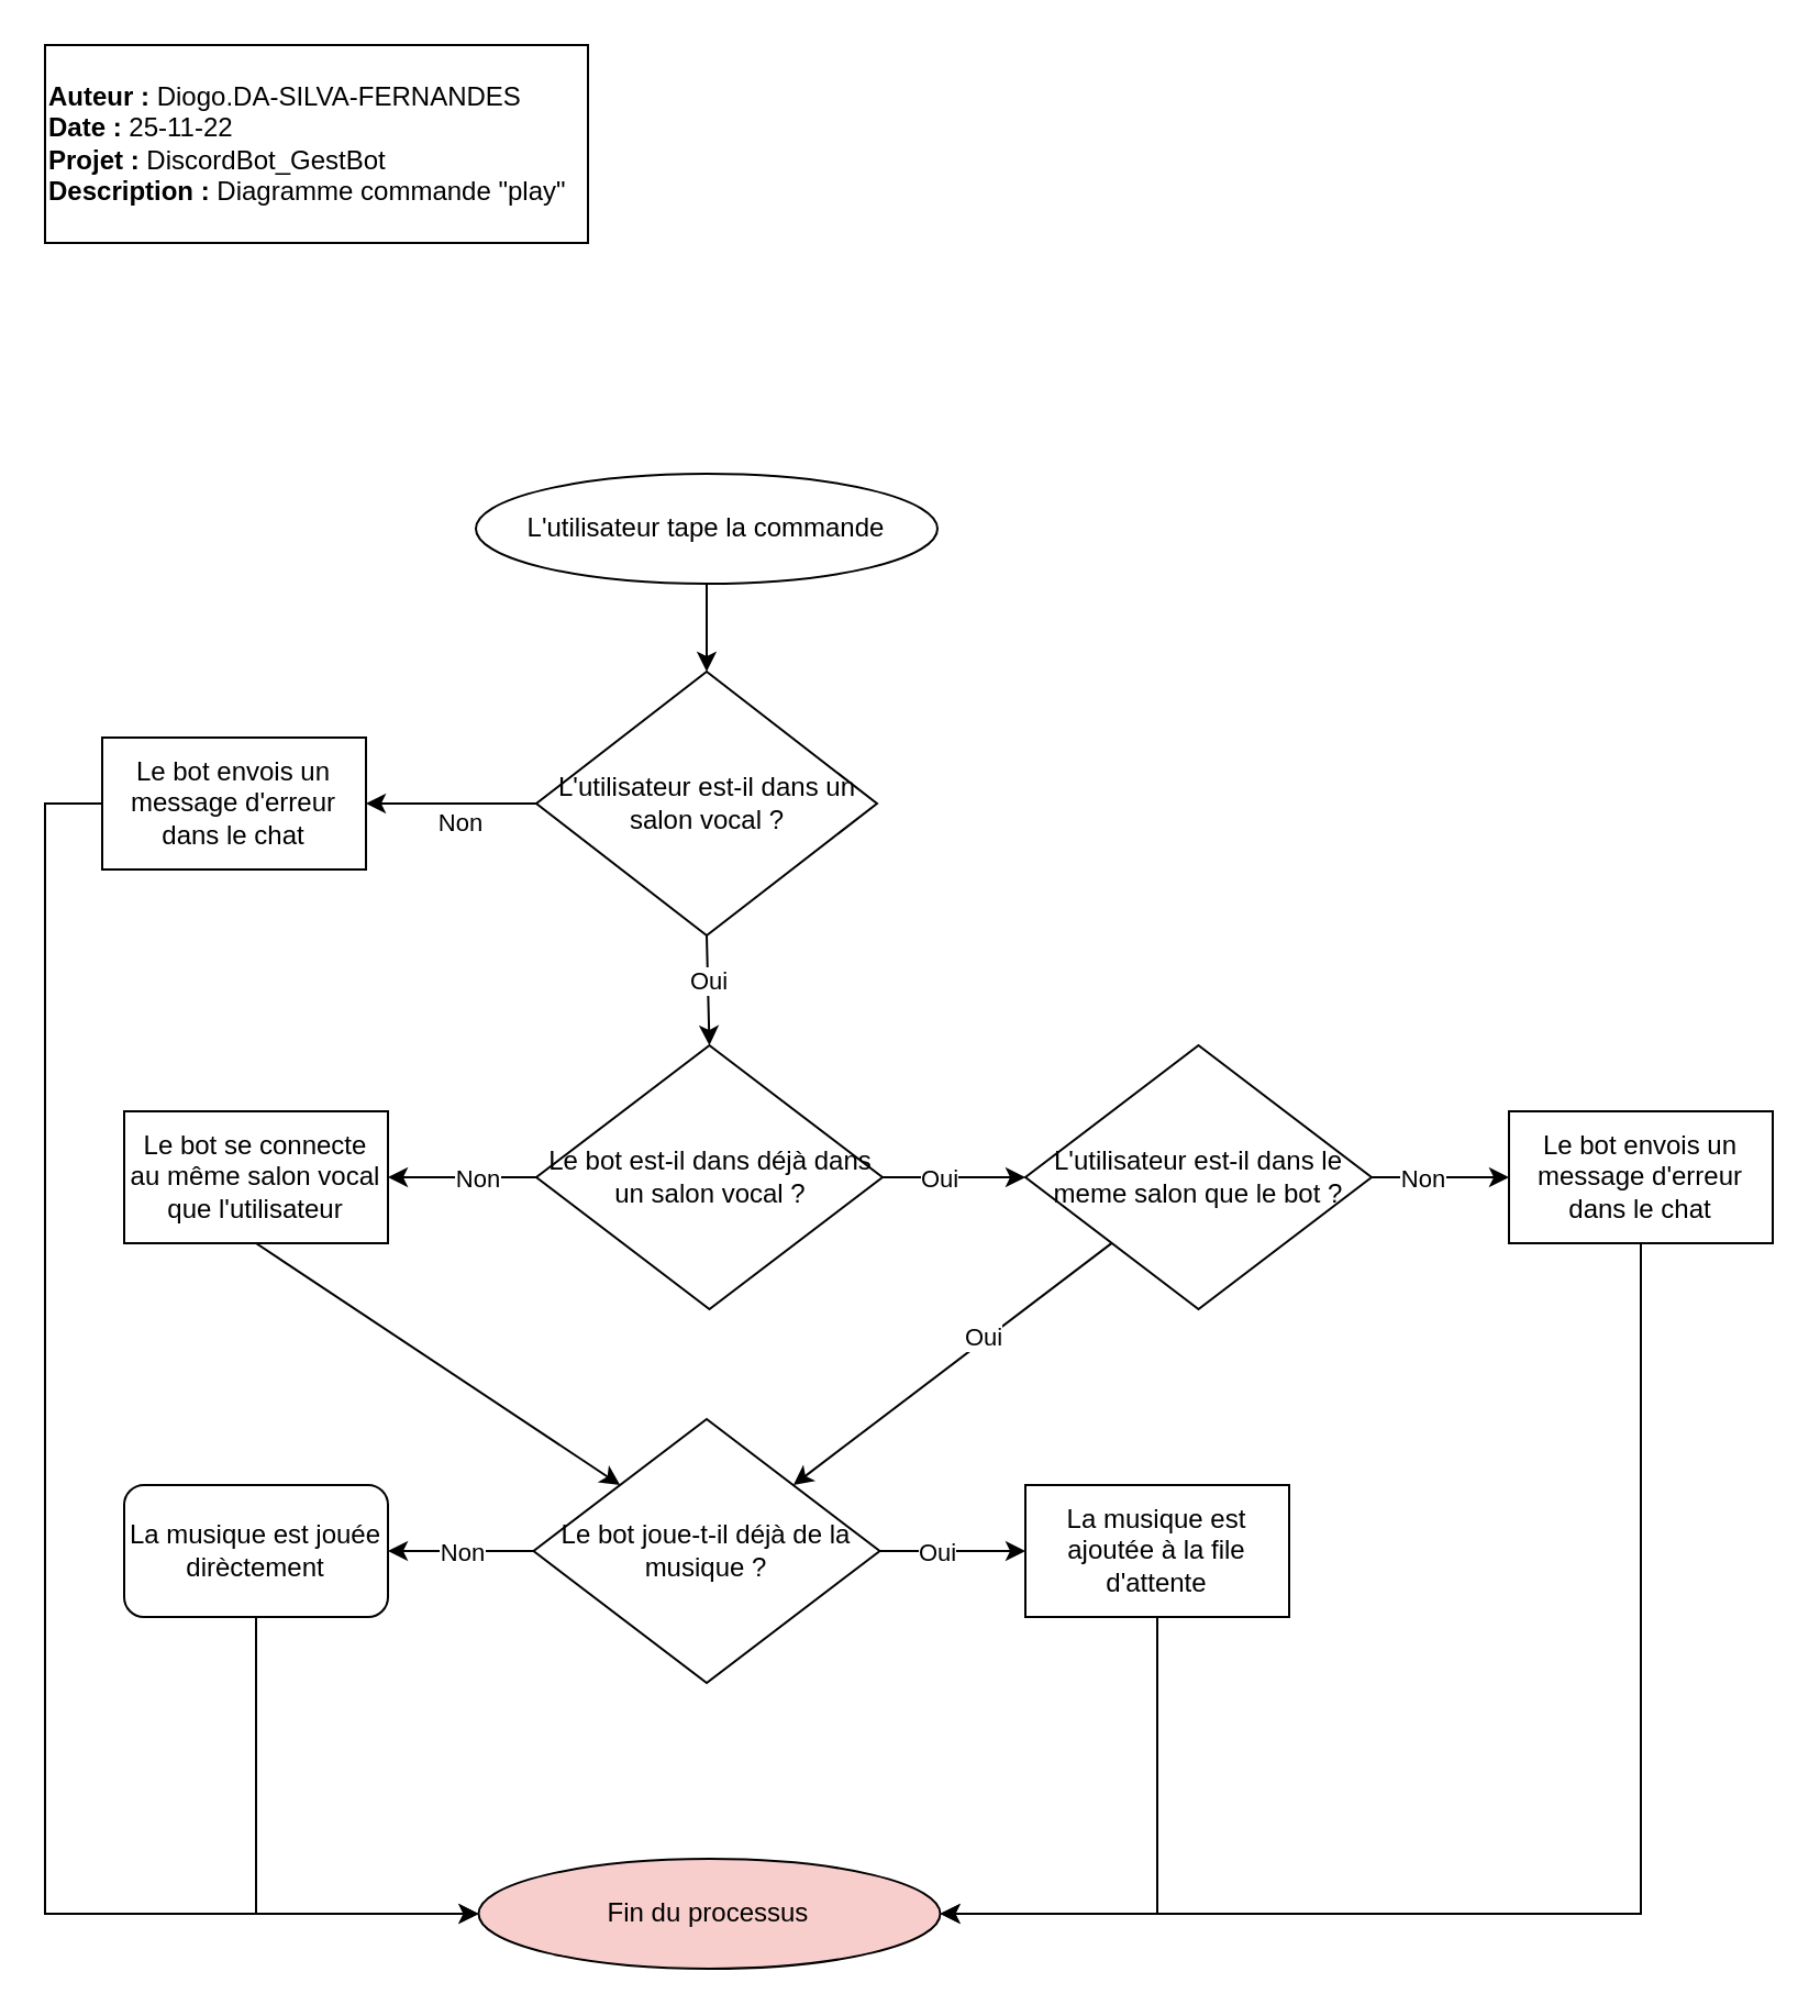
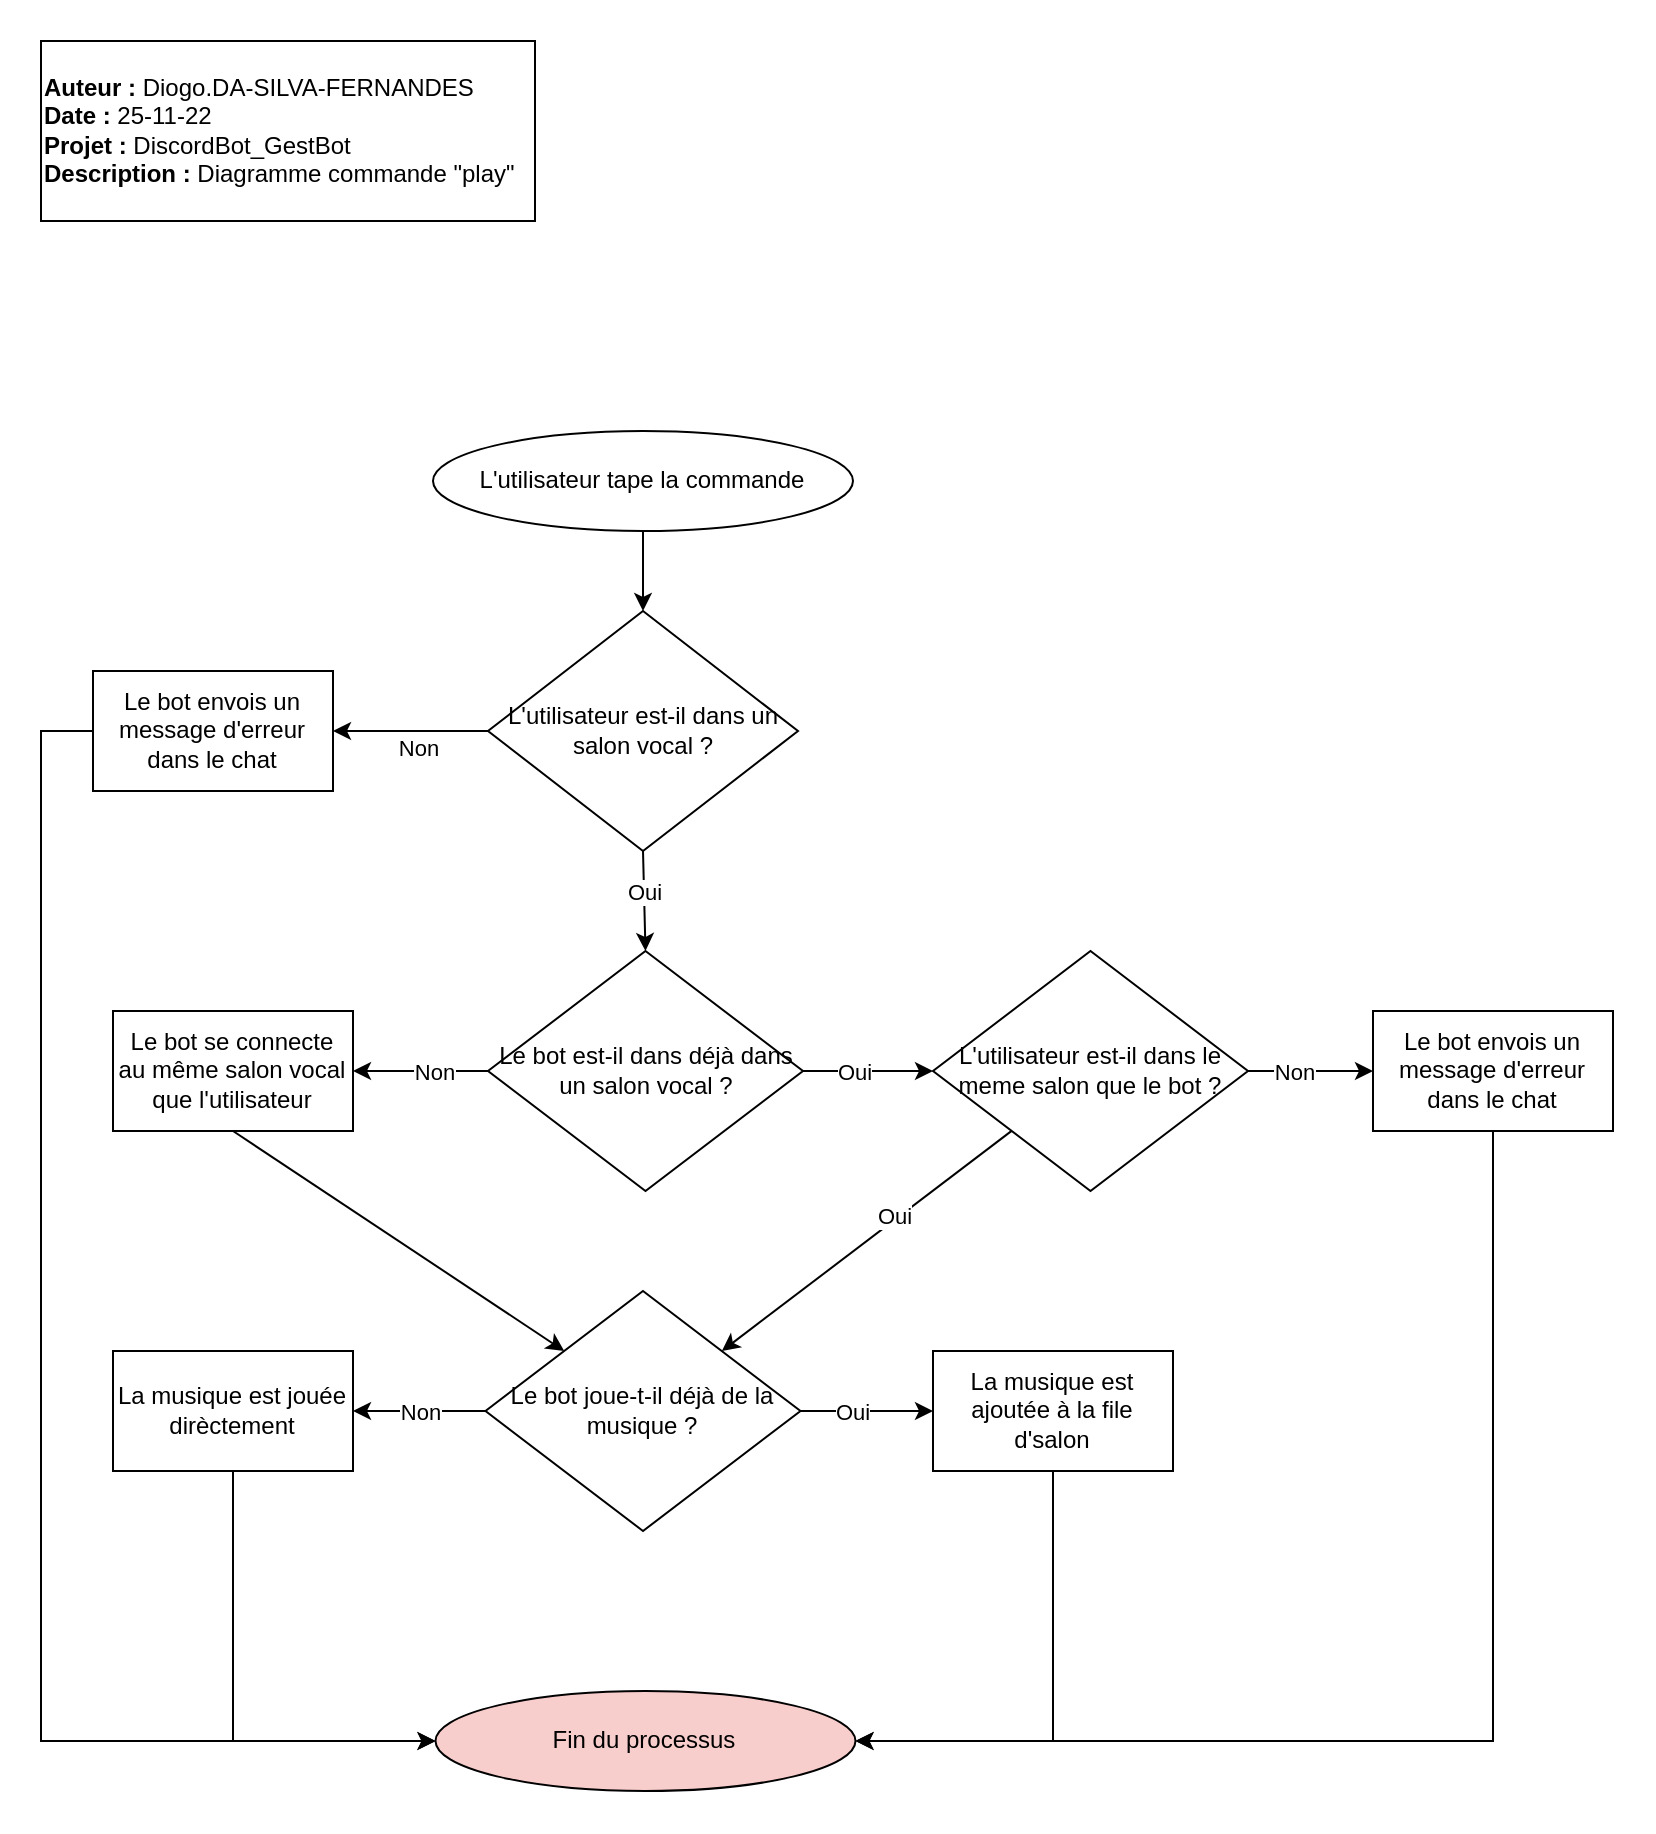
  <mxCell id="0" />
  <mxCell id="1" parent="0" />
  <mxCell id="2" style="edgeStyle=orthogonalEdgeStyle;rounded=0;orthogonalLoop=1;jettySize=auto;html=1;entryX=0.5;entryY=0;entryDx=0;entryDy=0;" edge="1" parent="1" source="3" target="8"><mxGeometry relative="1" as="geometry" /></mxCell>
  <mxCell id="3" value="L'utilisateur tape la commande" style="ellipse;whiteSpace=wrap;html=1;" vertex="1" parent="1"><mxGeometry x="216" y="215" width="210" height="50" as="geometry" /></mxCell>
  <mxCell id="4" style="rounded=0;orthogonalLoop=1;jettySize=auto;html=1;entryX=1;entryY=0.5;entryDx=0;entryDy=0;exitX=0;exitY=0.5;exitDx=0;exitDy=0;" edge="1" parent="1" source="8" target="10"><mxGeometry relative="1" as="geometry"><mxPoint x="419" y="365" as="targetPoint" /></mxGeometry></mxCell>
  <mxCell id="5" value="Non" style="edgeLabel;html=1;align=center;verticalAlign=middle;resizable=0;points=[];" vertex="1" connectable="0" parent="4"><mxGeometry x="-0.483" y="5" relative="1" as="geometry"><mxPoint x="-15" y="3" as="offset" /></mxGeometry></mxCell>
  <mxCell id="6" style="edgeStyle=none;rounded=0;orthogonalLoop=1;jettySize=auto;html=1;exitX=0.5;exitY=1;exitDx=0;exitDy=0;entryX=0.5;entryY=0;entryDx=0;entryDy=0;" edge="1" parent="1" source="8" target="15"><mxGeometry relative="1" as="geometry" /></mxCell>
  <mxCell id="7" value="&lt;div&gt;Oui&lt;/div&gt;" style="edgeLabel;html=1;align=center;verticalAlign=middle;resizable=0;points=[];" vertex="1" connectable="0" parent="6"><mxGeometry x="-0.176" relative="1" as="geometry"><mxPoint as="offset" /></mxGeometry></mxCell>
  <mxCell id="8" value="L'utilisateur est-il dans un salon vocal ?" style="rhombus;whiteSpace=wrap;html=1;" vertex="1" parent="1"><mxGeometry x="243.5" y="305" width="155" height="120" as="geometry" /></mxCell>
  <mxCell id="9" style="edgeStyle=orthogonalEdgeStyle;rounded=0;orthogonalLoop=1;jettySize=auto;html=1;exitX=0;exitY=0.5;exitDx=0;exitDy=0;entryX=0;entryY=0.5;entryDx=0;entryDy=0;" edge="1" parent="1" source="10" target="34"><mxGeometry relative="1" as="geometry"><Array as="points"><mxPoint x="20" y="365" /><mxPoint x="20" y="870" /></Array></mxGeometry></mxCell>
  <mxCell id="10" value="Le bot envois un message d'erreur dans le chat" style="rounded=0;whiteSpace=wrap;html=1;" vertex="1" parent="1"><mxGeometry x="46" y="335" width="120" height="60" as="geometry" /></mxCell>
  <mxCell id="11" style="edgeStyle=none;rounded=0;orthogonalLoop=1;jettySize=auto;html=1;exitX=0;exitY=0.5;exitDx=0;exitDy=0;entryX=1;entryY=0.5;entryDx=0;entryDy=0;" edge="1" parent="1" source="15" target="17"><mxGeometry relative="1" as="geometry" /></mxCell>
  <mxCell id="12" value="Non" style="edgeLabel;html=1;align=center;verticalAlign=middle;resizable=0;points=[];" vertex="1" connectable="0" parent="11"><mxGeometry x="-0.544" y="1" relative="1" as="geometry"><mxPoint x="-12" y="-1" as="offset" /></mxGeometry></mxCell>
  <mxCell id="13" style="edgeStyle=none;rounded=0;orthogonalLoop=1;jettySize=auto;html=1;" edge="1" parent="1" source="15" target="22"><mxGeometry relative="1" as="geometry" /></mxCell>
  <mxCell id="14" value="Oui" style="edgeLabel;html=1;align=center;verticalAlign=middle;resizable=0;points=[];" vertex="1" connectable="0" parent="13"><mxGeometry x="-0.697" y="1" relative="1" as="geometry"><mxPoint x="15" y="1" as="offset" /></mxGeometry></mxCell>
  <mxCell id="15" value="Le bot est-il dans déjà dans un salon vocal ?" style="rhombus;whiteSpace=wrap;html=1;" vertex="1" parent="1"><mxGeometry x="243.5" y="475" width="157.5" height="120" as="geometry" /></mxCell>
  <mxCell id="16" style="edgeStyle=none;rounded=0;orthogonalLoop=1;jettySize=auto;html=1;exitX=0.5;exitY=1;exitDx=0;exitDy=0;entryX=0;entryY=0;entryDx=0;entryDy=0;" edge="1" parent="1" source="17" target="29"><mxGeometry relative="1" as="geometry" /></mxCell>
  <mxCell id="17" value="Le bot se connecte au même salon vocal que l'utilisateur" style="rounded=0;whiteSpace=wrap;html=1;" vertex="1" parent="1"><mxGeometry x="56" y="505" width="120" height="60" as="geometry" /></mxCell>
  <mxCell id="18" style="edgeStyle=none;rounded=0;orthogonalLoop=1;jettySize=auto;html=1;exitX=1;exitY=0.5;exitDx=0;exitDy=0;entryX=0;entryY=0.5;entryDx=0;entryDy=0;" edge="1" parent="1" source="22" target="24"><mxGeometry relative="1" as="geometry" /></mxCell>
  <mxCell id="19" value="Non" style="edgeLabel;html=1;align=center;verticalAlign=middle;resizable=0;points=[];" vertex="1" connectable="0" parent="18"><mxGeometry x="-0.467" y="-4" relative="1" as="geometry"><mxPoint x="6" y="-4" as="offset" /></mxGeometry></mxCell>
  <mxCell id="20" style="edgeStyle=none;rounded=0;orthogonalLoop=1;jettySize=auto;html=1;" edge="1" parent="1" source="22" target="29"><mxGeometry relative="1" as="geometry" /></mxCell>
  <mxCell id="21" value="Oui" style="edgeLabel;html=1;align=center;verticalAlign=middle;resizable=0;points=[];" vertex="1" connectable="0" parent="20"><mxGeometry x="-0.733" y="1" relative="1" as="geometry"><mxPoint x="-40" y="27" as="offset" /></mxGeometry></mxCell>
  <mxCell id="22" value="L'utilisateur est-il dans le meme salon que le bot ?" style="rhombus;whiteSpace=wrap;html=1;" vertex="1" parent="1"><mxGeometry x="466" y="475" width="157.5" height="120" as="geometry" /></mxCell>
  <mxCell id="23" style="edgeStyle=orthogonalEdgeStyle;rounded=0;orthogonalLoop=1;jettySize=auto;html=1;exitX=0.5;exitY=1;exitDx=0;exitDy=0;entryX=1;entryY=0.5;entryDx=0;entryDy=0;" edge="1" parent="1" source="24" target="34"><mxGeometry relative="1" as="geometry" /></mxCell>
  <mxCell id="24" value="Le bot envois un message d'erreur dans le chat" style="rounded=0;whiteSpace=wrap;html=1;" vertex="1" parent="1"><mxGeometry x="686" y="505" width="120" height="60" as="geometry" /></mxCell>
  <mxCell id="25" style="edgeStyle=none;rounded=0;orthogonalLoop=1;jettySize=auto;html=1;exitX=0;exitY=0.5;exitDx=0;exitDy=0;entryX=1;entryY=0.5;entryDx=0;entryDy=0;" edge="1" parent="1" source="29" target="31"><mxGeometry relative="1" as="geometry"><mxPoint x="206" y="705" as="sourcePoint" /><mxPoint x="233.5" y="705" as="targetPoint" /></mxGeometry></mxCell>
  <mxCell id="26" value="Non" style="edgeLabel;html=1;align=center;verticalAlign=middle;resizable=0;points=[];" vertex="1" connectable="0" parent="25"><mxGeometry x="0.194" y="-1" relative="1" as="geometry"><mxPoint x="7" y="1" as="offset" /></mxGeometry></mxCell>
  <mxCell id="27" style="edgeStyle=none;rounded=0;orthogonalLoop=1;jettySize=auto;html=1;exitX=1;exitY=0.5;exitDx=0;exitDy=0;entryX=0;entryY=0.5;entryDx=0;entryDy=0;" edge="1" parent="1" source="29" target="33"><mxGeometry relative="1" as="geometry" /></mxCell>
  <mxCell id="28" value="Oui" style="edgeLabel;html=1;align=center;verticalAlign=middle;resizable=0;points=[];" vertex="1" connectable="0" parent="27"><mxGeometry x="-0.6" y="1" relative="1" as="geometry"><mxPoint x="13" y="1" as="offset" /></mxGeometry></mxCell>
  <mxCell id="29" value="Le bot joue-t-il déjà de la musique ?" style="rhombus;whiteSpace=wrap;html=1;" vertex="1" parent="1"><mxGeometry x="242.25" y="645" width="157.5" height="120" as="geometry" /></mxCell>
  <mxCell id="30" style="edgeStyle=orthogonalEdgeStyle;rounded=0;orthogonalLoop=1;jettySize=auto;html=1;exitX=0.5;exitY=1;exitDx=0;exitDy=0;entryX=0;entryY=0.5;entryDx=0;entryDy=0;" edge="1" parent="1" source="31" target="34"><mxGeometry relative="1" as="geometry" /></mxCell>
- <mxCell id="31" value="La musique est jouée dirèctement" style="whiteSpace=wrap;html=1;rounded=1;" vertex="1" parent="1"><mxGeometry x="56" y="675" width="120" height="60" as="geometry" /></mxCell>
+ <mxCell id="31" value="La musique est jouée dirèctement" style="rounded=0;whiteSpace=wrap;html=1;" vertex="1" parent="1"><mxGeometry x="56" y="675" width="120" height="60" as="geometry" /></mxCell>
  <mxCell id="32" style="edgeStyle=orthogonalEdgeStyle;rounded=0;orthogonalLoop=1;jettySize=auto;html=1;exitX=0.5;exitY=1;exitDx=0;exitDy=0;entryX=1;entryY=0.5;entryDx=0;entryDy=0;" edge="1" parent="1" source="33" target="34"><mxGeometry relative="1" as="geometry" /></mxCell>
- <mxCell id="33" value="La musique est ajoutée à la file d'attente" style="rounded=0;whiteSpace=wrap;html=1;" vertex="1" parent="1"><mxGeometry x="466" y="675" width="120" height="60" as="geometry" /></mxCell>
+ <mxCell id="33" value="La musique est ajoutée à la file d'salon" style="rounded=0;whiteSpace=wrap;html=1;" vertex="1" parent="1"><mxGeometry x="466" y="675" width="120" height="60" as="geometry" /></mxCell>
  <mxCell id="34" value="Fin du processus" style="ellipse;whiteSpace=wrap;html=1;fillColor=#f8cecc;" vertex="1" parent="1"><mxGeometry x="217.25" y="845" width="210" height="50" as="geometry" /></mxCell>
  <mxCell id="35" value="&lt;div&gt;&lt;b&gt;Auteur :&lt;/b&gt; Diogo.DA-SILVA-FERNANDES&lt;/div&gt;&lt;div&gt;&lt;b&gt;Date :&lt;/b&gt; 25-11-22&lt;/div&gt;&lt;div&gt;&lt;b&gt;Projet :&lt;/b&gt; DiscordBot_GestBot&lt;br&gt;&lt;b&gt;Description :&lt;/b&gt; Diagramme commande &quot;play&quot;&lt;br&gt;&lt;/div&gt;" style="rounded=0;whiteSpace=wrap;html=1;align=left;glass=0;shadow=0;sketch=0;" vertex="1" parent="1"><mxGeometry x="20" y="20" width="247" height="90" as="geometry" /></mxCell>
